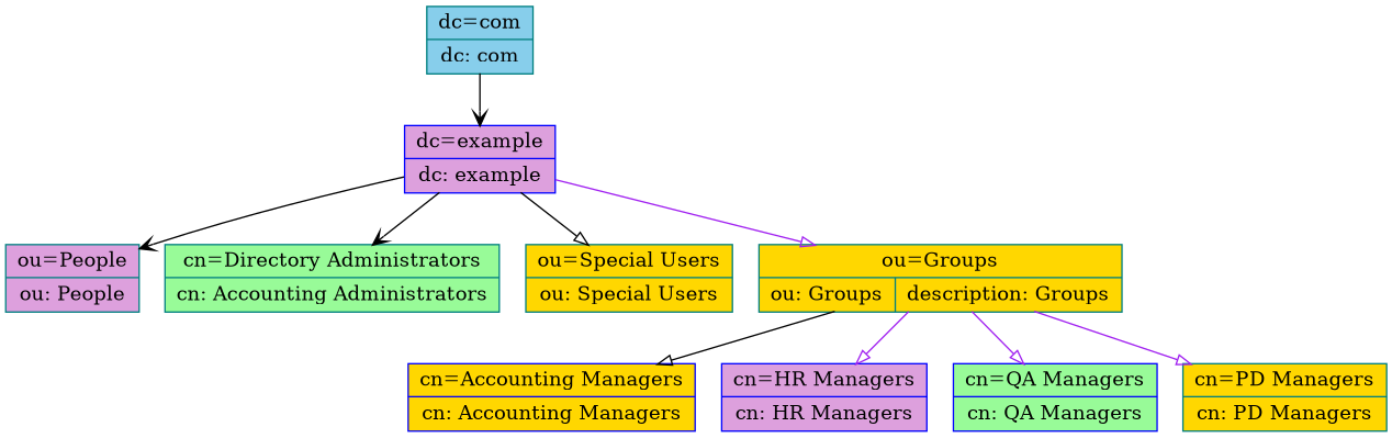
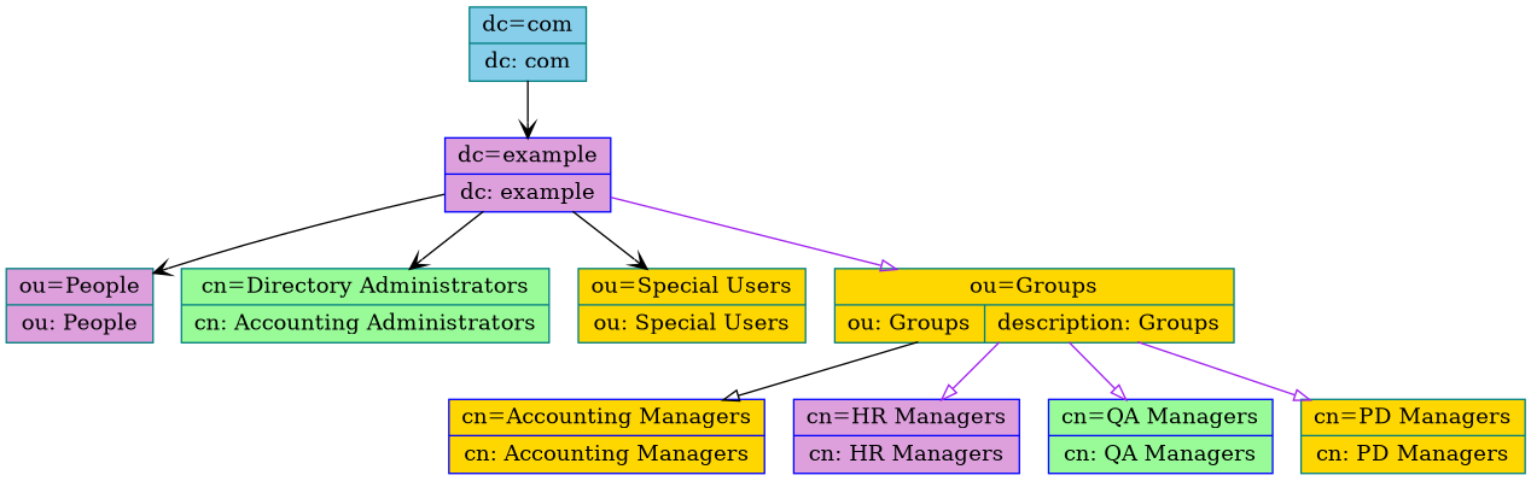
  digraph {
    rankdir=TB
    node [color=teal fillcolor=gold shape=record style=filled]
    edge [arrowhead=onormal color=black]
    n1 [fillcolor=skyblue label="{dc=com|{dc: com}}"]
    n2 [color=blue fillcolor=plum label="{dc=example|{dc: example}}"]
    n3 [fillcolor=plum label="{ou=People|{ou: People}}"]
    n4 [fillcolor=palegreen label="{cn=Directory Administrators|{cn: Accounting Administrators}}"]
    n5 [label="{ou=Special Users|{ou: Special Users}}"]
    n6 [label="{ou=Groups|{ou: Groups|description: Groups}}"]
    n7 [color=blue label="{cn=Accounting Managers|{cn: Accounting Managers}}"]
    n8 [color=blue fillcolor=plum label="{cn=HR Managers|{cn: HR Managers}}"]
    n9 [color=blue fillcolor=palegreen label="{cn=QA Managers|{cn: QA Managers}}"]
    n10 [label="{cn=PD Managers|{cn: PD Managers}}"]
    n1 -> n2 [arrowhead=vee]
    n2 -> n3 [arrowhead=vee]
    n2 -> n4 [arrowhead=vee]
-   n2 -> n5
+   n2 -> n5 [arrowhead=vee]
    n2 -> n6 [color=purple]
    n6 -> n7
    n6 -> n8 [color=purple]
    n6 -> n9 [color=purple]
    n6 -> n10 [color=purple]
  }
